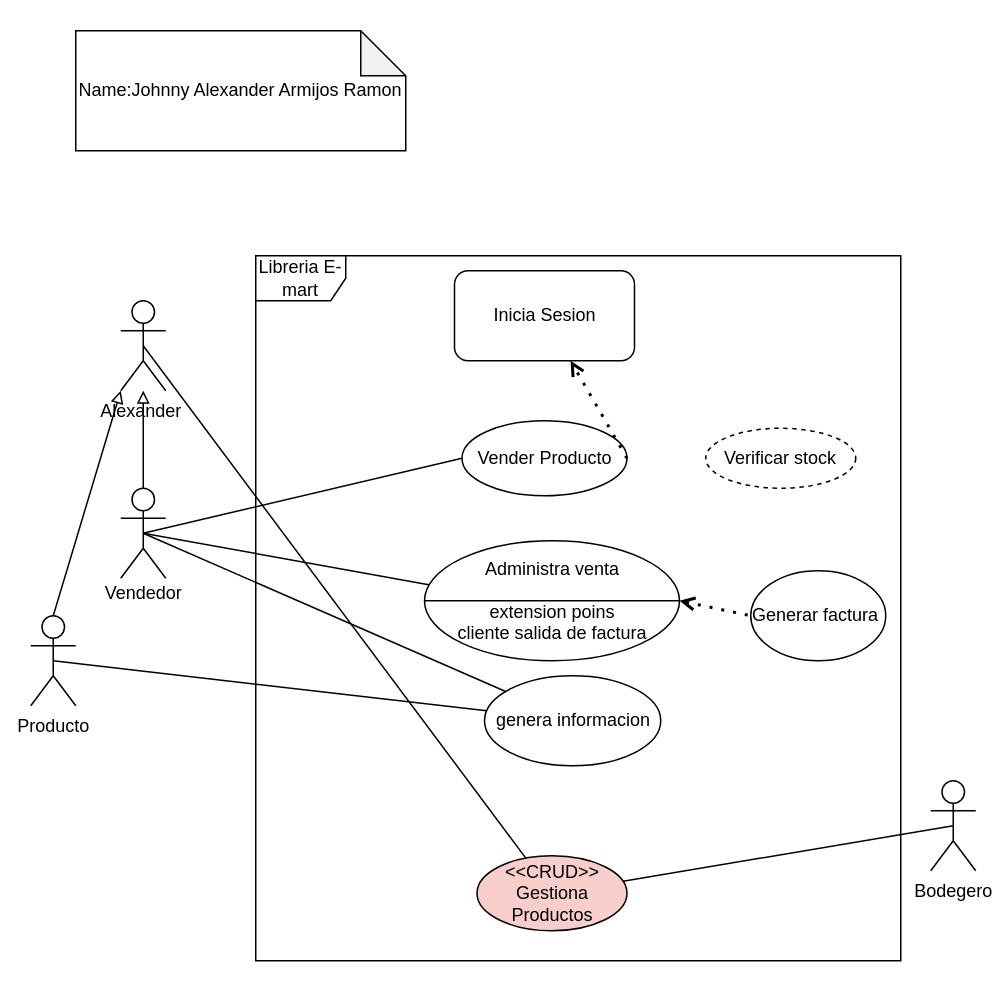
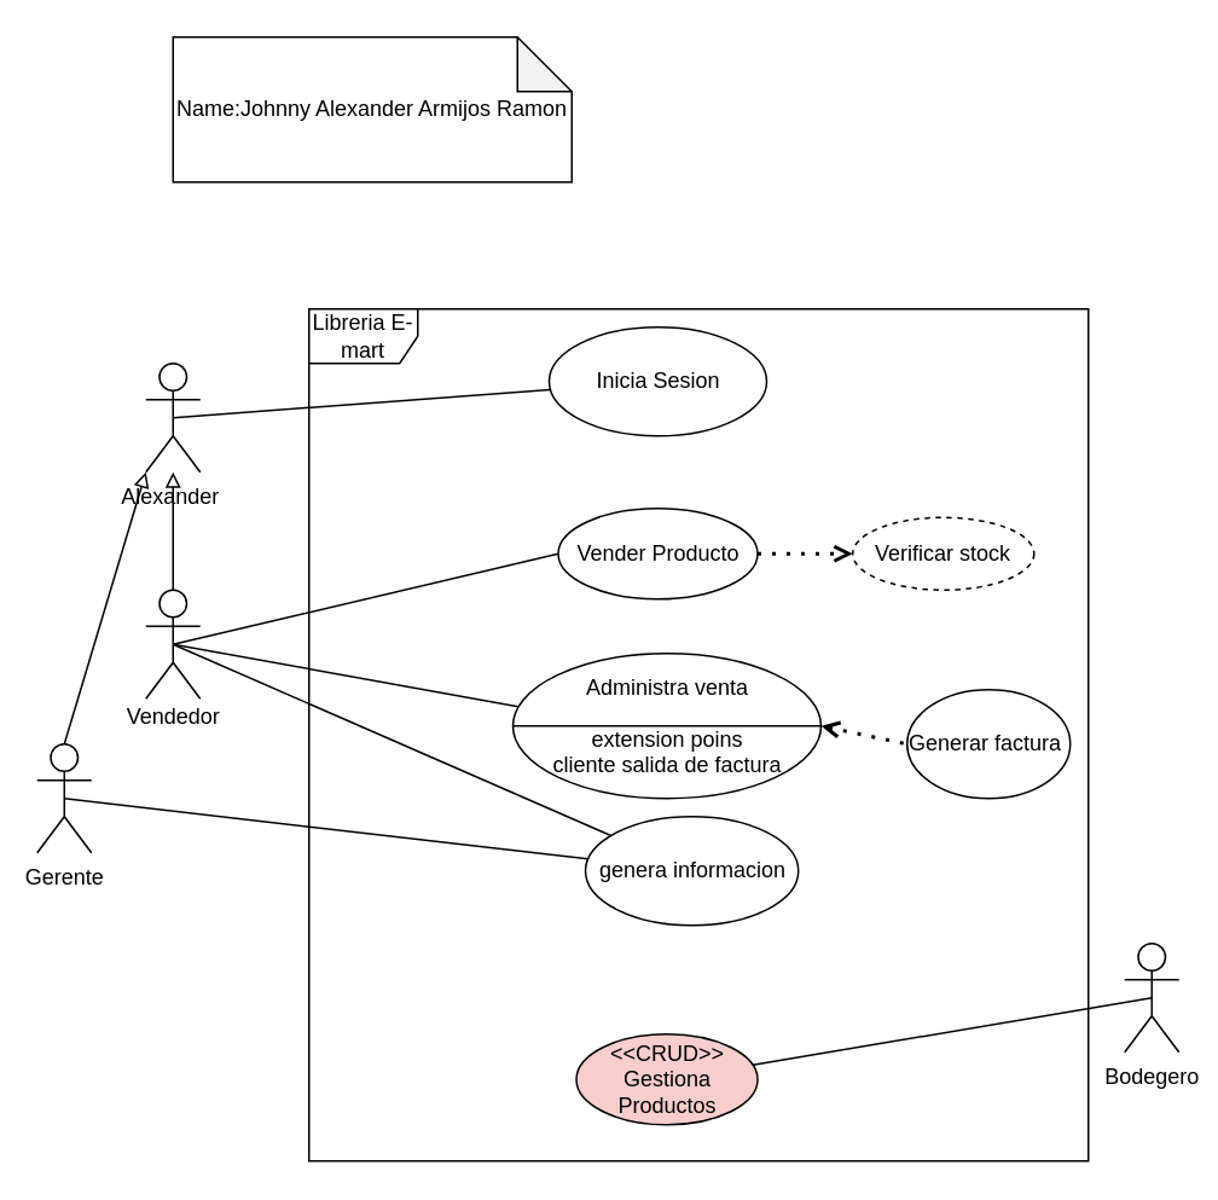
  <mxCell id="0" />
  <mxCell id="1" parent="0" />
  <mxCell id="2" value="Libreria E-mart" style="shape=umlFrame;whiteSpace=wrap;html=1;width=60;height=30;" vertex="1" parent="1"><mxGeometry x="170" y="170" width="430" height="470" as="geometry" /></mxCell>
- <mxCell id="3" value="Inicia Sesion" style="whiteSpace=wrap;html=1;rounded=1;" vertex="1" parent="1"><mxGeometry x="302.5" y="180" width="120" height="60" as="geometry" /></mxCell>
+ <mxCell id="3" value="Inicia Sesion" style="ellipse;whiteSpace=wrap;html=1;" vertex="1" parent="1"><mxGeometry x="302.5" y="180" width="120" height="60" as="geometry" /></mxCell>
  <mxCell id="4" value="Verificar stock" style="ellipse;whiteSpace=wrap;html=1;dashed=1;" vertex="1" parent="1"><mxGeometry x="470" y="285" width="100" height="40" as="geometry" /></mxCell>
  <mxCell id="5" value="Generar factura&amp;nbsp;" style="ellipse;whiteSpace=wrap;html=1;" vertex="1" parent="1"><mxGeometry x="500" y="380" width="90" height="60" as="geometry" /></mxCell>
  <mxCell id="6" value="Vender Producto" style="ellipse;whiteSpace=wrap;html=1;" vertex="1" parent="1"><mxGeometry x="307.5" y="280" width="110" height="50" as="geometry" /></mxCell>
- <mxCell id="7" value="Producto" style="shape=umlActor;verticalLabelPosition=bottom;verticalAlign=top;html=1;" vertex="1" parent="1"><mxGeometry x="20" y="410" width="30" height="60" as="geometry" /></mxCell>
+ <mxCell id="7" value="Gerente" style="shape=umlActor;verticalLabelPosition=bottom;verticalAlign=top;html=1;" vertex="1" parent="1"><mxGeometry x="20" y="410" width="30" height="60" as="geometry" /></mxCell>
  <mxCell id="8" value="genera informacion" style="ellipse;whiteSpace=wrap;html=1;" vertex="1" parent="1"><mxGeometry x="322.5" y="450" width="117.5" height="60" as="geometry" /></mxCell>
  <mxCell id="9" style="edgeStyle=orthogonalEdgeStyle;rounded=0;orthogonalLoop=1;jettySize=auto;html=1;exitX=0.5;exitY=0;exitDx=0;exitDy=0;exitPerimeter=0;startArrow=none;startFill=0;endArrow=block;endFill=0;" edge="1" parent="1" source="10" target="22"><mxGeometry relative="1" as="geometry" /></mxCell>
  <mxCell id="10" value="" style="shape=umlActor;verticalLabelPosition=bottom;verticalAlign=top;html=1;" vertex="1" parent="1"><mxGeometry x="80" y="325" width="30" height="60" as="geometry" /></mxCell>
  <mxCell id="11" value="Bodegero" style="shape=umlActor;verticalLabelPosition=bottom;verticalAlign=top;html=1;" vertex="1" parent="1"><mxGeometry x="620" y="520" width="30" height="60" as="geometry" /></mxCell>
  <mxCell id="12" value="" style="endArrow=none;html=1;rounded=0;exitX=0.5;exitY=0.5;exitDx=0;exitDy=0;exitPerimeter=0;entryX=0;entryY=0.5;entryDx=0;entryDy=0;" edge="1" parent="1" source="10" target="6"><mxGeometry width="50" height="50" relative="1" as="geometry"><mxPoint x="400" y="590" as="sourcePoint" /><mxPoint x="450" y="540" as="targetPoint" /></mxGeometry></mxCell>
  <mxCell id="13" value="" style="endArrow=none;html=1;rounded=0;entryX=0.5;entryY=0.5;entryDx=0;entryDy=0;entryPerimeter=0;" edge="1" parent="1" source="17" target="11"><mxGeometry width="50" height="50" relative="1" as="geometry"><mxPoint x="550" y="420" as="sourcePoint" /><mxPoint x="600" y="370" as="targetPoint" /></mxGeometry></mxCell>
  <mxCell id="14" value="" style="endArrow=none;html=1;rounded=0;exitX=0.5;exitY=0.5;exitDx=0;exitDy=0;exitPerimeter=0;entryX=0.033;entryY=0.372;entryDx=0;entryDy=0;entryPerimeter=0;" edge="1" parent="1" source="10" target="20"><mxGeometry width="50" height="50" relative="1" as="geometry"><mxPoint x="400" y="590" as="sourcePoint" /><mxPoint x="287.657" y="395.793" as="targetPoint" /></mxGeometry></mxCell>
  <mxCell id="15" value="" style="endArrow=none;html=1;rounded=0;exitX=0.5;exitY=0.5;exitDx=0;exitDy=0;exitPerimeter=0;" edge="1" parent="1" source="7" target="8"><mxGeometry width="50" height="50" relative="1" as="geometry"><mxPoint x="100" y="500" as="sourcePoint" /><mxPoint x="150" y="450" as="targetPoint" /></mxGeometry></mxCell>
  <mxCell id="16" value="Vendedor" style="text;html=1;align=center;verticalAlign=middle;resizable=0;points=[];autosize=1;strokeColor=none;fillColor=none;" vertex="1" parent="1"><mxGeometry x="60" y="380" width="70" height="30" as="geometry" /></mxCell>
  <mxCell id="17" value="&amp;lt;&amp;lt;CRUD&amp;gt;&amp;gt;&lt;br&gt;Gestiona Productos" style="ellipse;whiteSpace=wrap;html=1;fillColor=#f8cecc;" vertex="1" parent="1"><mxGeometry x="317.5" y="570" width="100" height="50" as="geometry" /></mxCell>
  <mxCell id="18" value="" style="endArrow=none;dashed=1;html=1;dashPattern=1 3;strokeWidth=2;rounded=0;exitX=1;exitY=0.5;exitDx=0;exitDy=0;entryX=0;entryY=0.5;entryDx=0;entryDy=0;startArrow=open;startFill=0;" edge="1" parent="1" source="20" target="5"><mxGeometry width="50" height="50" relative="1" as="geometry"><mxPoint x="440" y="420" as="sourcePoint" /><mxPoint x="460" y="370" as="targetPoint" /></mxGeometry></mxCell>
- <mxCell id="19" value="" style="endArrow=open;dashed=1;html=1;dashPattern=1 3;strokeWidth=2;rounded=0;exitX=1;exitY=0.5;exitDx=0;exitDy=0;endFill=0;" edge="1" parent="1" source="6" target="3"><mxGeometry width="50" height="50" relative="1" as="geometry"><mxPoint x="420" y="340" as="sourcePoint" /><mxPoint x="470" y="290" as="targetPoint" /></mxGeometry></mxCell>
+ <mxCell id="19" value="" style="endArrow=open;dashed=1;html=1;dashPattern=1 3;strokeWidth=2;rounded=0;exitX=1;exitY=0.5;exitDx=0;exitDy=0;entryX=0;entryY=0.5;entryDx=0;entryDy=0;endFill=0;" edge="1" parent="1" source="6" target="4"><mxGeometry width="50" height="50" relative="1" as="geometry"><mxPoint x="420" y="340" as="sourcePoint" /><mxPoint x="470" y="290" as="targetPoint" /></mxGeometry></mxCell>
  <mxCell id="20" value="Administra venta&lt;br&gt;&lt;br&gt;extension poins&lt;br&gt;cliente salida de factura" style="shape=lineEllipse;perimeter=ellipsePerimeter;whiteSpace=wrap;html=1;backgroundOutline=1;" vertex="1" parent="1"><mxGeometry x="282.5" y="360" width="170" height="80" as="geometry" /></mxCell>
  <mxCell id="21" value="" style="endArrow=none;html=1;rounded=0;exitX=0.5;exitY=0.5;exitDx=0;exitDy=0;exitPerimeter=0;" edge="1" parent="1" source="10" target="8"><mxGeometry width="50" height="50" relative="1" as="geometry"><mxPoint x="110" y="460" as="sourcePoint" /><mxPoint x="160" y="410" as="targetPoint" /></mxGeometry></mxCell>
  <mxCell id="22" value="Alexander&amp;nbsp;" style="shape=umlActor;verticalLabelPosition=bottom;verticalAlign=top;html=1;" vertex="1" parent="1"><mxGeometry x="80" y="200" width="30" height="60" as="geometry" /></mxCell>
- <mxCell id="23" value="" style="endArrow=none;html=1;rounded=0;exitX=0.5;exitY=0.5;exitDx=0;exitDy=0;exitPerimeter=0;" edge="1" parent="1" source="22" target="17"><mxGeometry width="50" height="50" relative="1" as="geometry"><mxPoint x="230" y="280" as="sourcePoint" /><mxPoint x="280" y="230" as="targetPoint" /></mxGeometry></mxCell>
+ <mxCell id="23" value="" style="endArrow=none;html=1;rounded=0;exitX=0.5;exitY=0.5;exitDx=0;exitDy=0;exitPerimeter=0;" edge="1" parent="1" source="22" target="3"><mxGeometry width="50" height="50" relative="1" as="geometry"><mxPoint x="230" y="280" as="sourcePoint" /><mxPoint x="280" y="230" as="targetPoint" /></mxGeometry></mxCell>
  <mxCell id="24" value="" style="endArrow=block;html=1;rounded=0;exitX=0.5;exitY=0;exitDx=0;exitDy=0;exitPerimeter=0;entryX=0;entryY=1;entryDx=0;entryDy=0;entryPerimeter=0;endFill=0;" edge="1" parent="1" source="7" target="22"><mxGeometry width="50" height="50" relative="1" as="geometry"><mxPoint x="20" y="350" as="sourcePoint" /><mxPoint x="70" y="300" as="targetPoint" /></mxGeometry></mxCell>
- <mxCell id="25" value="Name:Johnny Alexander Armijos Ramon" style="shape=note;whiteSpace=wrap;html=1;backgroundOutline=1;darkOpacity=0.05;" vertex="1" parent="1"><mxGeometry x="50" y="20" width="220" height="80" as="geometry" /></mxCell>
+ <mxCell id="25" value="Name:Johnny Alexander Armijos Ramon" style="shape=note;whiteSpace=wrap;html=1;backgroundOutline=1;darkOpacity=0.05;" vertex="1" parent="1"><mxGeometry x="95" y="20" width="220" height="80" as="geometry" /></mxCell>
